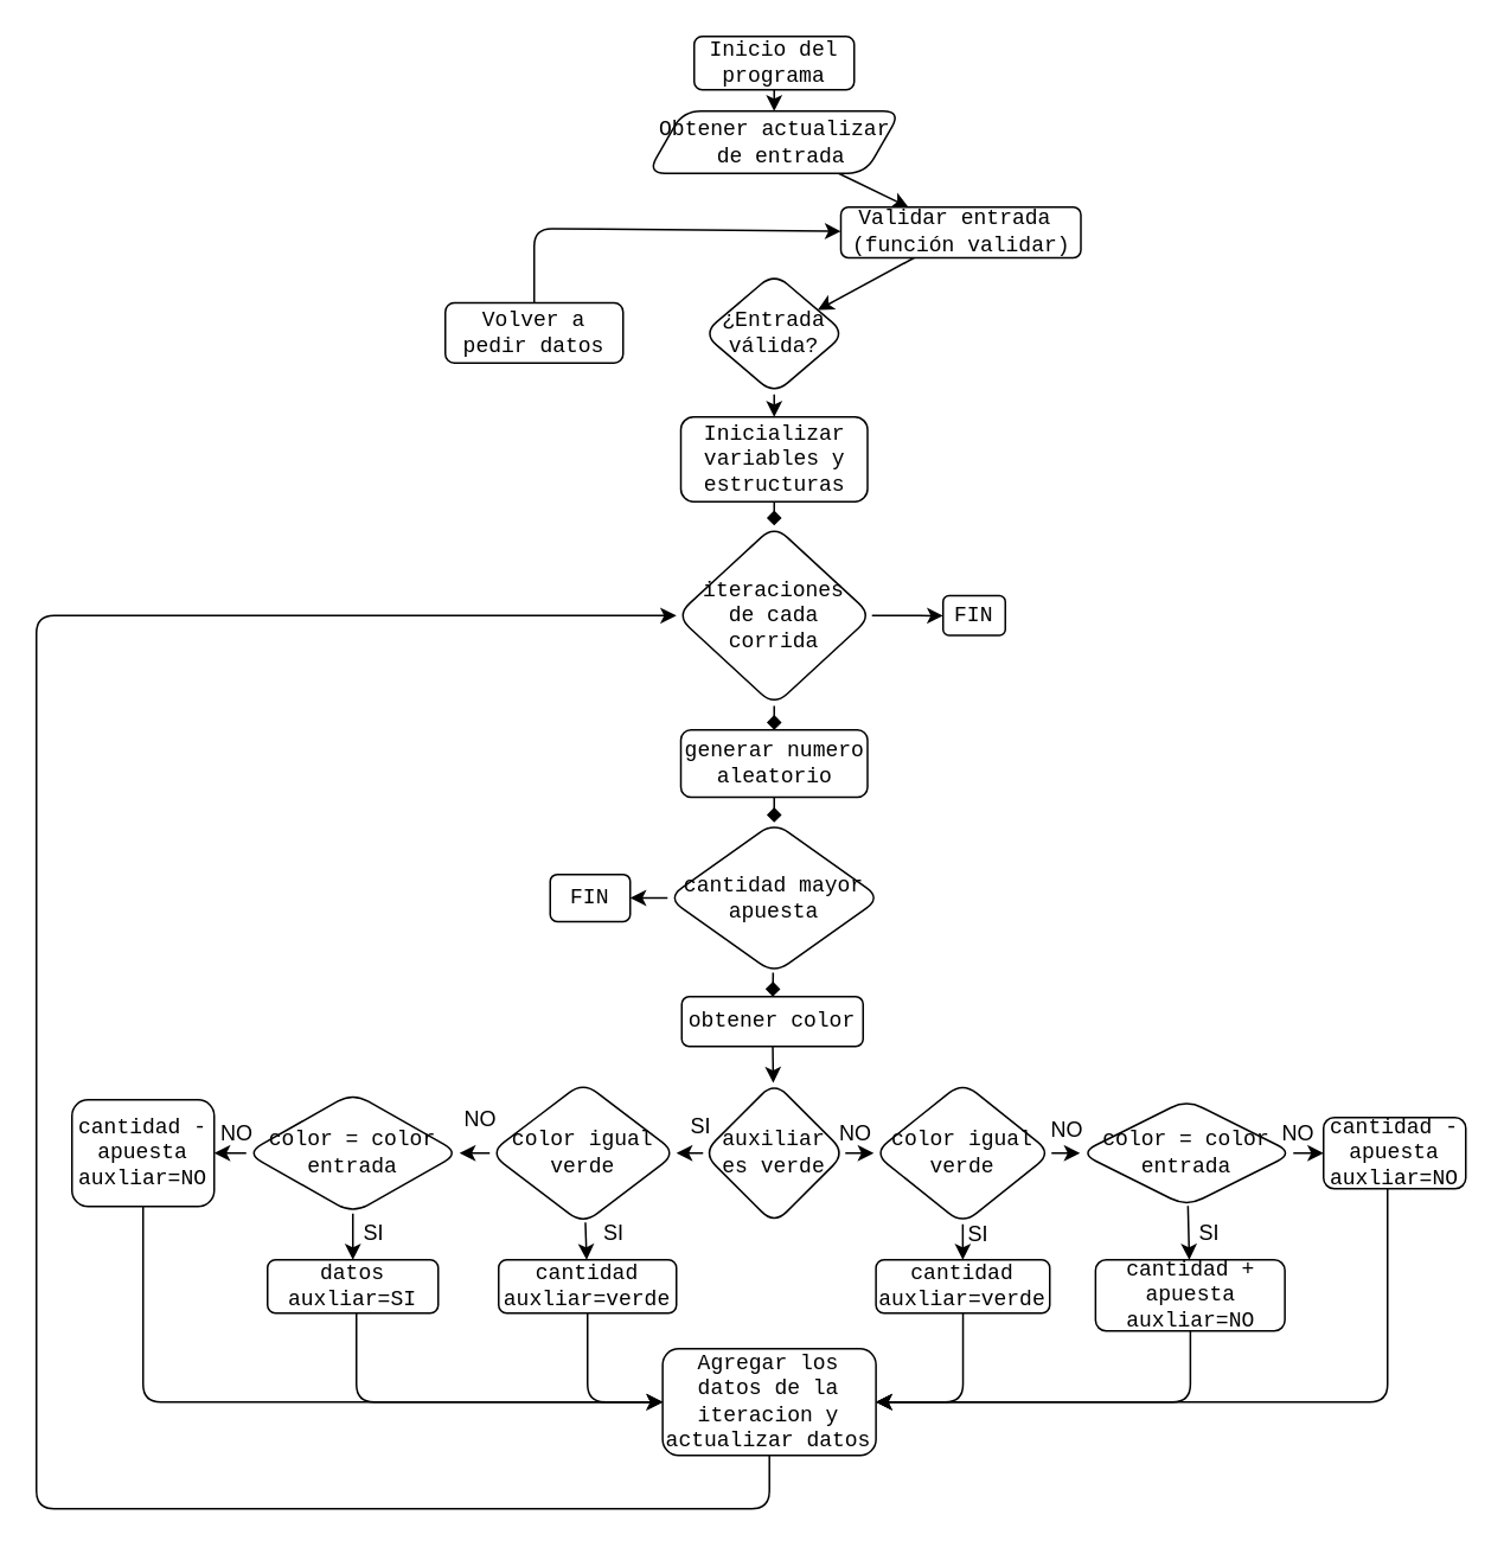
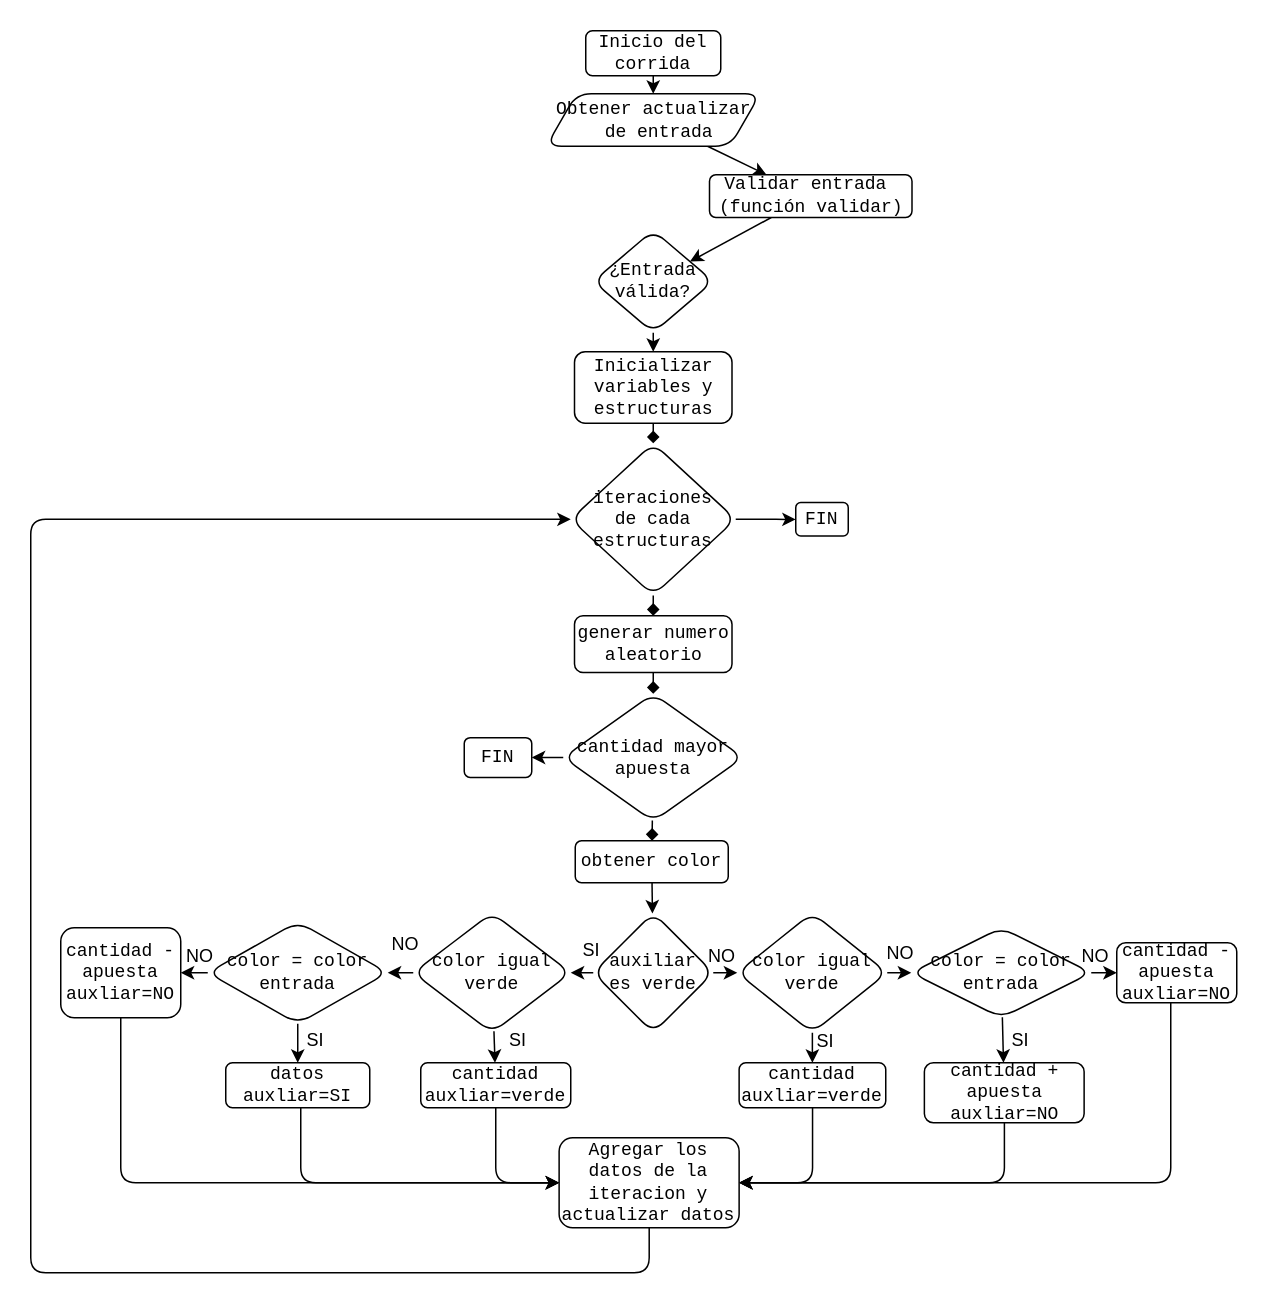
  <mxCell id="0" />
  <mxCell id="1" parent="0" />
  <mxCell id="2" value="" style="edgeStyle=none;html=1;fontColor=#000000;" parent="1" source="3" target="5" edge="1"><mxGeometry relative="1" as="geometry" /></mxCell>
- <mxCell id="3" value="Inicio del&lt;br&gt;programa" style="rounded=1;whiteSpace=wrap;html=1;labelBackgroundColor=none;fillStyle=auto;fontColor=#000000;fillColor=#FFFFFF;gradientColor=none;strokeWidth=1;fontFamily=Courier New;" parent="1" vertex="1"><mxGeometry x="390" y="20" width="90" height="30" as="geometry" /></mxCell>
+ <mxCell id="3" value="Inicio del&lt;br&gt;corrida" style="rounded=1;whiteSpace=wrap;html=1;labelBackgroundColor=none;fillStyle=auto;fontColor=#000000;fillColor=#FFFFFF;gradientColor=none;strokeWidth=1;fontFamily=Courier New;" parent="1" vertex="1"><mxGeometry x="390" y="20" width="90" height="30" as="geometry" /></mxCell>
  <mxCell id="4" value="" style="edgeStyle=none;html=1;fontFamily=Courier New;fontColor=#000000;" parent="1" source="5" target="7" edge="1"><mxGeometry relative="1" as="geometry" /></mxCell>
  <mxCell id="5" value="Obtener actualizar&lt;br&gt;&amp;nbsp;de entrada" style="shape=parallelogram;perimeter=parallelogramPerimeter;whiteSpace=wrap;html=1;fixedSize=1;fillColor=#FFFFFF;fontColor=#000000;rounded=1;labelBackgroundColor=none;fillStyle=auto;gradientColor=none;strokeWidth=1;fontFamily=Courier New;" parent="1" vertex="1"><mxGeometry x="363.75" y="62" width="142.5" height="35" as="geometry" /></mxCell>
  <mxCell id="6" value="" style="edgeStyle=none;html=1;fontFamily=Courier New;fontColor=#000000;" parent="1" source="7" target="9" edge="1"><mxGeometry relative="1" as="geometry" /></mxCell>
  <mxCell id="7" value="&lt;div&gt;Validar entrada&amp;nbsp;&lt;br&gt;&lt;span style=&quot;background-color: initial;&quot;&gt;(función validar)&lt;/span&gt;&lt;/div&gt;" style="whiteSpace=wrap;html=1;fontFamily=Courier New;fillColor=#FFFFFF;fontColor=#000000;rounded=1;labelBackgroundColor=none;fillStyle=auto;gradientColor=none;strokeWidth=1;" parent="1" vertex="1"><mxGeometry x="472.5" y="116" width="135" height="28.5" as="geometry" /></mxCell>
  <mxCell id="8" value="" style="edgeStyle=none;html=1;fontFamily=Courier New;fontColor=#000000;" parent="1" source="9" target="11" edge="1"><mxGeometry relative="1" as="geometry" /></mxCell>
  <mxCell id="9" value="¿Entrada válida?" style="rhombus;whiteSpace=wrap;html=1;fontFamily=Courier New;fillColor=#FFFFFF;fontColor=#000000;rounded=1;labelBackgroundColor=none;fillStyle=auto;gradientColor=none;strokeWidth=1;" parent="1" vertex="1"><mxGeometry x="395" y="153" width="80" height="68.25" as="geometry" /></mxCell>
  <mxCell id="10" value="" style="edgeStyle=none;html=1;endArrow=diamond;" edge="1" parent="1" source="11" target="16"><mxGeometry relative="1" as="geometry" /></mxCell>
  <mxCell id="11" value="Inicializar variables y estructuras" style="whiteSpace=wrap;html=1;fontFamily=Courier New;fillColor=#FFFFFF;fontColor=#000000;rounded=1;labelBackgroundColor=none;fillStyle=auto;gradientColor=none;strokeWidth=1;" parent="1" vertex="1"><mxGeometry x="382.5" y="234" width="105" height="47.62" as="geometry" /></mxCell>
- <mxCell id="12" style="edgeStyle=none;html=1;" edge="1" parent="1" source="13" target="7"><mxGeometry relative="1" as="geometry"><Array as="points"><mxPoint x="300" y="128" /></Array></mxGeometry></mxCell>
- <mxCell id="13" value="Volver a pedir datos" style="whiteSpace=wrap;html=1;fontFamily=Courier New;fillColor=#FFFFFF;fontColor=#000000;rounded=1;labelBackgroundColor=none;fillStyle=auto;gradientColor=none;strokeWidth=1;" vertex="1" parent="1"><mxGeometry x="250" y="169.9" width="100" height="33.81" as="geometry" /></mxCell>
  <mxCell id="14" value="" style="edgeStyle=none;html=1;endArrow=diamond;" edge="1" parent="1" source="16" target="18"><mxGeometry relative="1" as="geometry" /></mxCell>
  <mxCell id="15" value="" style="edgeStyle=orthogonalEdgeStyle;html=1;" edge="1" parent="1" source="16" target="56"><mxGeometry relative="1" as="geometry" /></mxCell>
- <mxCell id="16" value="iteraciones &lt;br&gt;de cada corrida" style="rhombus;whiteSpace=wrap;html=1;fontFamily=Courier New;fillColor=#FFFFFF;fontColor=#000000;rounded=1;labelBackgroundColor=none;fillStyle=auto;gradientColor=none;strokeWidth=1;" vertex="1" parent="1"><mxGeometry x="380" y="295" width="110" height="101.43" as="geometry" /></mxCell>
+ <mxCell id="16" value="iteraciones &lt;br&gt;de cada estructuras" style="rhombus;whiteSpace=wrap;html=1;fontFamily=Courier New;fillColor=#FFFFFF;fontColor=#000000;rounded=1;labelBackgroundColor=none;fillStyle=auto;gradientColor=none;strokeWidth=1;" vertex="1" parent="1"><mxGeometry x="380" y="295" width="110" height="101.43" as="geometry" /></mxCell>
  <mxCell id="17" value="" style="edgeStyle=none;html=1;endArrow=diamond;" edge="1" parent="1" source="18" target="21"><mxGeometry relative="1" as="geometry" /></mxCell>
  <mxCell id="18" value="generar numero aleatorio" style="rounded=1;whiteSpace=wrap;html=1;fontFamily=Courier New;fillColor=#FFFFFF;fontColor=#000000;labelBackgroundColor=none;fillStyle=auto;gradientColor=none;strokeWidth=1;" vertex="1" parent="1"><mxGeometry x="382.5" y="410" width="105" height="37.85" as="geometry" /></mxCell>
  <mxCell id="19" value="" style="edgeStyle=none;html=1;endArrow=diamond;" edge="1" parent="1" source="21" target="23"><mxGeometry relative="1" as="geometry" /></mxCell>
  <mxCell id="20" value="" style="edgeStyle=none;html=1;" edge="1" parent="1" source="21" target="24"><mxGeometry relative="1" as="geometry" /></mxCell>
  <mxCell id="21" value="cantidad mayor apuesta" style="rhombus;whiteSpace=wrap;html=1;fontFamily=Courier New;fillColor=#FFFFFF;fontColor=#000000;rounded=1;labelBackgroundColor=none;fillStyle=auto;gradientColor=none;strokeWidth=1;" vertex="1" parent="1"><mxGeometry x="375" y="462" width="120" height="85" as="geometry" /></mxCell>
  <mxCell id="22" value="" style="edgeStyle=none;html=1;" edge="1" parent="1" source="23" target="27"><mxGeometry relative="1" as="geometry" /></mxCell>
  <mxCell id="23" value="obtener color" style="whiteSpace=wrap;html=1;fontFamily=Courier New;fillColor=#FFFFFF;fontColor=#000000;rounded=1;labelBackgroundColor=none;fillStyle=auto;gradientColor=none;strokeWidth=1;" vertex="1" parent="1"><mxGeometry x="383" y="560" width="102" height="28" as="geometry" /></mxCell>
  <mxCell id="24" value="FIN" style="whiteSpace=wrap;html=1;fontFamily=Courier New;fillColor=#FFFFFF;fontColor=#000000;rounded=1;labelBackgroundColor=none;fillStyle=auto;gradientColor=none;strokeWidth=1;" vertex="1" parent="1"><mxGeometry x="309" y="491.25" width="45" height="26.5" as="geometry" /></mxCell>
  <mxCell id="25" value="" style="edgeStyle=none;html=1;" edge="1" parent="1" source="27" target="30"><mxGeometry relative="1" as="geometry" /></mxCell>
  <mxCell id="26" value="" style="edgeStyle=none;html=1;" edge="1" parent="1" source="27" target="33"><mxGeometry relative="1" as="geometry" /></mxCell>
  <mxCell id="27" value="auxiliar es verde" style="rhombus;whiteSpace=wrap;html=1;fontFamily=Courier New;fillColor=#FFFFFF;fontColor=#000000;rounded=1;labelBackgroundColor=none;fillStyle=auto;gradientColor=none;strokeWidth=1;" vertex="1" parent="1"><mxGeometry x="395" y="608" width="80" height="80" as="geometry" /></mxCell>
  <mxCell id="28" value="" style="edgeStyle=none;html=1;" edge="1" parent="1" source="30" target="35"><mxGeometry relative="1" as="geometry" /></mxCell>
  <mxCell id="29" value="" style="edgeStyle=none;html=1;" edge="1" parent="1" source="30" target="40"><mxGeometry relative="1" as="geometry" /></mxCell>
  <mxCell id="30" value="color igual verde" style="rhombus;whiteSpace=wrap;html=1;fontFamily=Courier New;fillColor=#FFFFFF;fontColor=#000000;rounded=1;labelBackgroundColor=none;fillStyle=auto;gradientColor=none;strokeWidth=1;" vertex="1" parent="1"><mxGeometry x="275" y="608" width="105" height="80" as="geometry" /></mxCell>
  <mxCell id="31" value="" style="edgeStyle=none;html=1;" edge="1" parent="1" source="33" target="37"><mxGeometry relative="1" as="geometry" /></mxCell>
  <mxCell id="32" value="" style="edgeStyle=none;html=1;" edge="1" parent="1" source="33" target="43"><mxGeometry relative="1" as="geometry" /></mxCell>
  <mxCell id="33" value="color igual verde" style="rhombus;whiteSpace=wrap;html=1;fontFamily=Courier New;fillColor=#FFFFFF;fontColor=#000000;rounded=1;labelBackgroundColor=none;fillStyle=auto;gradientColor=none;strokeWidth=1;" vertex="1" parent="1"><mxGeometry x="491" y="608" width="100" height="80" as="geometry" /></mxCell>
  <mxCell id="34" style="edgeStyle=orthogonalEdgeStyle;html=1;" edge="1" parent="1" source="35" target="55"><mxGeometry relative="1" as="geometry"><Array as="points"><mxPoint x="330" y="788" /></Array></mxGeometry></mxCell>
  <mxCell id="35" value="cantidad&lt;br&gt;auxliar=verde" style="whiteSpace=wrap;html=1;fontFamily=Courier New;fillColor=#FFFFFF;fontColor=#000000;rounded=1;labelBackgroundColor=none;fillStyle=auto;gradientColor=none;strokeWidth=1;" vertex="1" parent="1"><mxGeometry x="280" y="708" width="100" height="30" as="geometry" /></mxCell>
  <mxCell id="36" style="edgeStyle=orthogonalEdgeStyle;html=1;" edge="1" parent="1" source="37" target="55"><mxGeometry relative="1" as="geometry"><Array as="points"><mxPoint x="541" y="788" /></Array></mxGeometry></mxCell>
  <mxCell id="37" value="cantidad&lt;br&gt;auxliar=verde" style="whiteSpace=wrap;html=1;fontFamily=Courier New;fillColor=#FFFFFF;fontColor=#000000;rounded=1;labelBackgroundColor=none;fillStyle=auto;gradientColor=none;strokeWidth=1;" vertex="1" parent="1"><mxGeometry x="492.25" y="708" width="97.75" height="30" as="geometry" /></mxCell>
  <mxCell id="38" value="" style="edgeStyle=none;html=1;" edge="1" parent="1" source="40" target="45"><mxGeometry relative="1" as="geometry" /></mxCell>
  <mxCell id="39" value="" style="edgeStyle=none;html=1;" edge="1" parent="1" source="40" target="49"><mxGeometry relative="1" as="geometry" /></mxCell>
  <mxCell id="40" value="color = color entrada" style="rhombus;whiteSpace=wrap;html=1;fontFamily=Courier New;fillColor=#FFFFFF;fontColor=#000000;rounded=1;labelBackgroundColor=none;fillStyle=auto;gradientColor=none;strokeWidth=1;" vertex="1" parent="1"><mxGeometry x="138" y="614" width="120" height="68" as="geometry" /></mxCell>
  <mxCell id="41" value="" style="edgeStyle=none;html=1;" edge="1" parent="1" source="43" target="47"><mxGeometry relative="1" as="geometry" /></mxCell>
  <mxCell id="42" value="" style="edgeStyle=none;html=1;" edge="1" parent="1" source="43" target="51"><mxGeometry relative="1" as="geometry" /></mxCell>
  <mxCell id="43" value="color = color entrada" style="rhombus;whiteSpace=wrap;html=1;fontFamily=Courier New;fillColor=#FFFFFF;fontColor=#000000;rounded=1;labelBackgroundColor=none;fillStyle=auto;gradientColor=none;strokeWidth=1;" vertex="1" parent="1"><mxGeometry x="607" y="618" width="120" height="60" as="geometry" /></mxCell>
  <mxCell id="44" style="edgeStyle=orthogonalEdgeStyle;html=1;" edge="1" parent="1" source="45" target="55"><mxGeometry relative="1" as="geometry"><Array as="points"><mxPoint x="200" y="788" /></Array></mxGeometry></mxCell>
  <mxCell id="45" value="datos&lt;br&gt;auxliar=SI" style="whiteSpace=wrap;html=1;fontFamily=Courier New;fillColor=#FFFFFF;fontColor=#000000;rounded=1;labelBackgroundColor=none;fillStyle=auto;gradientColor=none;strokeWidth=1;" vertex="1" parent="1"><mxGeometry x="150" y="708" width="96" height="30" as="geometry" /></mxCell>
  <mxCell id="46" style="edgeStyle=orthogonalEdgeStyle;html=1;" edge="1" parent="1" source="47" target="55"><mxGeometry relative="1" as="geometry"><Array as="points"><mxPoint x="669" y="788" /></Array></mxGeometry></mxCell>
  <mxCell id="47" value="cantidad + apuesta&lt;br&gt;auxliar=NO" style="whiteSpace=wrap;html=1;fontFamily=Courier New;fillColor=#FFFFFF;fontColor=#000000;rounded=1;labelBackgroundColor=none;fillStyle=auto;gradientColor=none;strokeWidth=1;" vertex="1" parent="1"><mxGeometry x="615.75" y="708" width="106.5" height="40" as="geometry" /></mxCell>
  <mxCell id="48" value="" style="edgeStyle=orthogonalEdgeStyle;html=1;" edge="1" parent="1" source="49" target="55"><mxGeometry relative="1" as="geometry"><Array as="points"><mxPoint x="80" y="788" /></Array></mxGeometry></mxCell>
  <mxCell id="49" value="cantidad - apuesta&lt;br&gt;auxliar=NO" style="whiteSpace=wrap;html=1;fontFamily=Courier New;fillColor=#FFFFFF;fontColor=#000000;rounded=1;labelBackgroundColor=none;fillStyle=auto;gradientColor=none;strokeWidth=1;" vertex="1" parent="1"><mxGeometry x="40" y="618" width="80" height="60" as="geometry" /></mxCell>
  <mxCell id="50" style="edgeStyle=orthogonalEdgeStyle;html=1;entryX=1;entryY=0.5;entryDx=0;entryDy=0;" edge="1" parent="1" source="51" target="55"><mxGeometry relative="1" as="geometry"><Array as="points"><mxPoint x="780" y="788" /></Array></mxGeometry></mxCell>
  <mxCell id="51" value="cantidad - apuesta&lt;br&gt;auxliar=NO" style="whiteSpace=wrap;html=1;fontFamily=Courier New;fillColor=#FFFFFF;fontColor=#000000;rounded=1;labelBackgroundColor=none;fillStyle=auto;gradientColor=none;strokeWidth=1;" vertex="1" parent="1"><mxGeometry x="744" y="628" width="80" height="40" as="geometry" /></mxCell>
  <mxCell id="52" value="SI" style="text;html=1;strokeColor=none;fillColor=none;align=center;verticalAlign=middle;whiteSpace=wrap;rounded=0;" vertex="1" parent="1"><mxGeometry x="363.75" y="618" width="60" height="30" as="geometry" /></mxCell>
  <mxCell id="53" value="NO" style="text;html=1;strokeColor=none;fillColor=none;align=center;verticalAlign=middle;whiteSpace=wrap;rounded=0;" vertex="1" parent="1"><mxGeometry x="451" y="622" width="60" height="30" as="geometry" /></mxCell>
  <mxCell id="54" style="edgeStyle=orthogonalEdgeStyle;html=1;entryX=0;entryY=0.5;entryDx=0;entryDy=0;" edge="1" parent="1" source="55" target="16"><mxGeometry relative="1" as="geometry"><mxPoint x="20" y="548" as="targetPoint" /><Array as="points"><mxPoint x="432" y="848" /><mxPoint x="20" y="848" /><mxPoint x="20" y="346" /></Array></mxGeometry></mxCell>
  <mxCell id="55" value="Agregar los datos de la iteracion y actualizar datos" style="whiteSpace=wrap;html=1;fontFamily=Courier New;fillColor=#FFFFFF;fontColor=#000000;rounded=1;labelBackgroundColor=none;fillStyle=auto;gradientColor=none;strokeWidth=1;" vertex="1" parent="1"><mxGeometry x="372.25" y="758" width="120" height="60" as="geometry" /></mxCell>
  <mxCell id="56" value="FIN" style="whiteSpace=wrap;html=1;fontFamily=Courier New;fillColor=#FFFFFF;fontColor=#000000;rounded=1;labelBackgroundColor=none;fillStyle=auto;gradientColor=none;strokeWidth=1;" vertex="1" parent="1"><mxGeometry x="530" y="334.58" width="35" height="22.28" as="geometry" /></mxCell>
  <mxCell id="57" value="SI" style="text;html=1;strokeColor=none;fillColor=none;align=center;verticalAlign=middle;whiteSpace=wrap;rounded=0;" vertex="1" parent="1"><mxGeometry x="315" y="678" width="60" height="30" as="geometry" /></mxCell>
  <mxCell id="58" value="NO" style="text;html=1;strokeColor=none;fillColor=none;align=center;verticalAlign=middle;whiteSpace=wrap;rounded=0;" vertex="1" parent="1"><mxGeometry x="240" y="614" width="60" height="30" as="geometry" /></mxCell>
  <mxCell id="59" value="NO" style="text;html=1;strokeColor=none;fillColor=none;align=center;verticalAlign=middle;whiteSpace=wrap;rounded=0;" vertex="1" parent="1"><mxGeometry x="103" y="622" width="60" height="30" as="geometry" /></mxCell>
  <mxCell id="60" value="SI" style="text;html=1;strokeColor=none;fillColor=none;align=center;verticalAlign=middle;whiteSpace=wrap;rounded=0;" vertex="1" parent="1"><mxGeometry x="180" y="678" width="60" height="30" as="geometry" /></mxCell>
  <mxCell id="61" value="SI" style="text;html=1;strokeColor=none;fillColor=none;align=center;verticalAlign=middle;whiteSpace=wrap;rounded=0;" vertex="1" parent="1"><mxGeometry x="519.5" y="679" width="60" height="30" as="geometry" /></mxCell>
  <mxCell id="62" value="SI" style="text;html=1;strokeColor=none;fillColor=none;align=center;verticalAlign=middle;whiteSpace=wrap;rounded=0;" vertex="1" parent="1"><mxGeometry x="650" y="678" width="60" height="30" as="geometry" /></mxCell>
  <mxCell id="63" value="NO" style="text;html=1;strokeColor=none;fillColor=none;align=center;verticalAlign=middle;whiteSpace=wrap;rounded=0;" vertex="1" parent="1"><mxGeometry x="570" y="620" width="60" height="30" as="geometry" /></mxCell>
  <mxCell id="64" value="NO" style="text;html=1;strokeColor=none;fillColor=none;align=center;verticalAlign=middle;whiteSpace=wrap;rounded=0;" vertex="1" parent="1"><mxGeometry x="700" y="622" width="60" height="30" as="geometry" /></mxCell>
